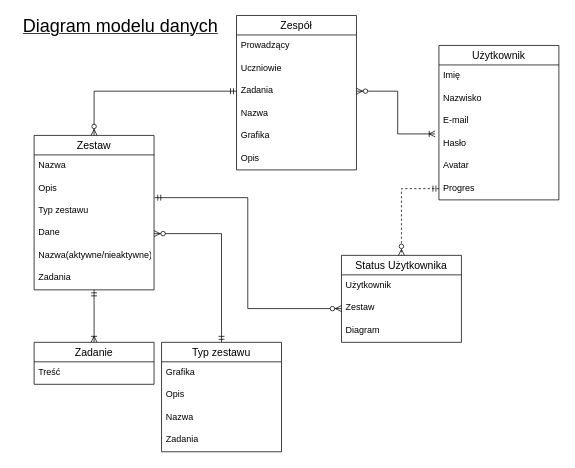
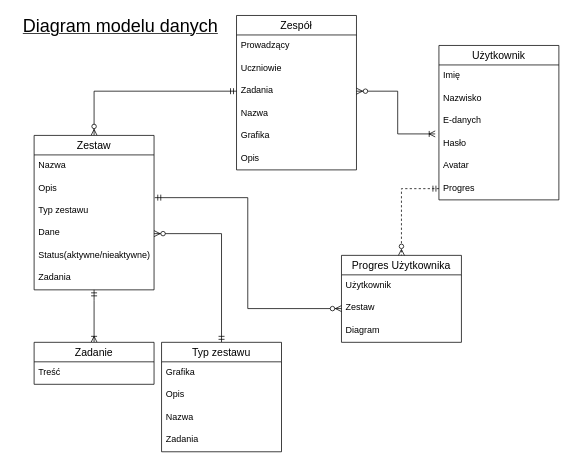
  <mxCell id="0" />
  <mxCell id="1" parent="0" />
  <mxCell id="2" value="Użytkownik" style="swimlane;fontStyle=0;childLayout=stackLayout;horizontal=1;startSize=26;horizontalStack=0;resizeParent=1;resizeParentMax=0;resizeLast=0;collapsible=1;marginBottom=0;align=center;fontSize=14;" parent="1" vertex="1"><mxGeometry x="585" y="60" width="160" height="206" as="geometry" /></mxCell>
  <mxCell id="3" value="Imię" style="text;strokeColor=none;fillColor=none;spacingLeft=4;spacingRight=4;overflow=hidden;rotatable=0;points=[[0,0.5],[1,0.5]];portConstraint=eastwest;fontSize=12;" parent="2" vertex="1"><mxGeometry y="26" width="160" height="30" as="geometry" /></mxCell>
  <mxCell id="4" value="Nazwisko" style="text;strokeColor=none;fillColor=none;spacingLeft=4;spacingRight=4;overflow=hidden;rotatable=0;points=[[0,0.5],[1,0.5]];portConstraint=eastwest;fontSize=12;" parent="2" vertex="1"><mxGeometry y="56" width="160" height="30" as="geometry" /></mxCell>
- <mxCell id="5" value="E-mail" style="text;strokeColor=none;fillColor=none;spacingLeft=4;spacingRight=4;overflow=hidden;rotatable=0;points=[[0,0.5],[1,0.5]];portConstraint=eastwest;fontSize=12;" parent="2" vertex="1"><mxGeometry y="86" width="160" height="30" as="geometry" /></mxCell>
+ <mxCell id="5" value="E-danych" style="text;strokeColor=none;fillColor=none;spacingLeft=4;spacingRight=4;overflow=hidden;rotatable=0;points=[[0,0.5],[1,0.5]];portConstraint=eastwest;fontSize=12;" parent="2" vertex="1"><mxGeometry y="86" width="160" height="30" as="geometry" /></mxCell>
  <mxCell id="6" value="Hasło" style="text;strokeColor=none;fillColor=none;spacingLeft=4;spacingRight=4;overflow=hidden;rotatable=0;points=[[0,0.5],[1,0.5]];portConstraint=eastwest;fontSize=12;" parent="2" vertex="1"><mxGeometry y="116" width="160" height="30" as="geometry" /></mxCell>
  <mxCell id="7" value="Avatar" style="text;strokeColor=none;fillColor=none;spacingLeft=4;spacingRight=4;overflow=hidden;rotatable=0;points=[[0,0.5],[1,0.5]];portConstraint=eastwest;fontSize=12;" parent="2" vertex="1"><mxGeometry y="146" width="160" height="30" as="geometry" /></mxCell>
  <mxCell id="8" value="Progres" style="text;strokeColor=none;fillColor=none;spacingLeft=4;spacingRight=4;overflow=hidden;rotatable=0;points=[[0,0.5],[1,0.5]];portConstraint=eastwest;fontSize=12;" parent="2" vertex="1"><mxGeometry y="176" width="160" height="30" as="geometry" /></mxCell>
- <mxCell id="9" value="Status Użytkownika" style="swimlane;fontStyle=0;childLayout=stackLayout;horizontal=1;startSize=26;horizontalStack=0;resizeParent=1;resizeParentMax=0;resizeLast=0;collapsible=1;marginBottom=0;align=center;fontSize=14;" parent="1" vertex="1"><mxGeometry x="455" y="340" width="160" height="116" as="geometry" /></mxCell>
+ <mxCell id="9" value="Progres Użytkownika" style="swimlane;fontStyle=0;childLayout=stackLayout;horizontal=1;startSize=26;horizontalStack=0;resizeParent=1;resizeParentMax=0;resizeLast=0;collapsible=1;marginBottom=0;align=center;fontSize=14;" parent="1" vertex="1"><mxGeometry x="455" y="340" width="160" height="116" as="geometry" /></mxCell>
  <mxCell id="10" value="Użytkownik" style="text;strokeColor=none;fillColor=none;spacingLeft=4;spacingRight=4;overflow=hidden;rotatable=0;points=[[0,0.5],[1,0.5]];portConstraint=eastwest;fontSize=12;" parent="9" vertex="1"><mxGeometry y="26" width="160" height="30" as="geometry" /></mxCell>
  <mxCell id="11" value="Zestaw" style="text;strokeColor=none;fillColor=none;spacingLeft=4;spacingRight=4;overflow=hidden;rotatable=0;points=[[0,0.5],[1,0.5]];portConstraint=eastwest;fontSize=12;" parent="9" vertex="1"><mxGeometry y="56" width="160" height="30" as="geometry" /></mxCell>
  <mxCell id="12" value="Diagram" style="text;strokeColor=none;fillColor=none;spacingLeft=4;spacingRight=4;overflow=hidden;rotatable=0;points=[[0,0.5],[1,0.5]];portConstraint=eastwest;fontSize=12;" parent="9" vertex="1"><mxGeometry y="86" width="160" height="30" as="geometry" /></mxCell>
  <mxCell id="13" style="edgeStyle=orthogonalEdgeStyle;rounded=0;orthogonalLoop=1;jettySize=auto;html=1;entryX=0;entryY=0.5;entryDx=0;entryDy=0;startArrow=ERzeroToMany;startFill=1;endArrow=ERmandOne;endFill=0;" parent="1" source="14" target="24" edge="1"><mxGeometry relative="1" as="geometry" /></mxCell>
  <mxCell id="14" value="Zestaw" style="swimlane;fontStyle=0;childLayout=stackLayout;horizontal=1;startSize=26;horizontalStack=0;resizeParent=1;resizeParentMax=0;resizeLast=0;collapsible=1;marginBottom=0;align=center;fontSize=14;" parent="1" vertex="1"><mxGeometry x="45" y="180" width="160" height="206" as="geometry" /></mxCell>
  <mxCell id="15" value="Nazwa" style="text;strokeColor=none;fillColor=none;spacingLeft=4;spacingRight=4;overflow=hidden;rotatable=0;points=[[0,0.5],[1,0.5]];portConstraint=eastwest;fontSize=12;" parent="14" vertex="1"><mxGeometry y="26" width="160" height="30" as="geometry" /></mxCell>
  <mxCell id="16" value="Opis" style="text;strokeColor=none;fillColor=none;spacingLeft=4;spacingRight=4;overflow=hidden;rotatable=0;points=[[0,0.5],[1,0.5]];portConstraint=eastwest;fontSize=12;" parent="14" vertex="1"><mxGeometry y="56" width="160" height="30" as="geometry" /></mxCell>
  <mxCell id="17" value="Typ zestawu" style="text;strokeColor=none;fillColor=none;spacingLeft=4;spacingRight=4;overflow=hidden;rotatable=0;points=[[0,0.5],[1,0.5]];portConstraint=eastwest;fontSize=12;" parent="14" vertex="1"><mxGeometry y="86" width="160" height="30" as="geometry" /></mxCell>
  <mxCell id="18" value="Dane" style="text;strokeColor=none;fillColor=none;spacingLeft=4;spacingRight=4;overflow=hidden;rotatable=0;points=[[0,0.5],[1,0.5]];portConstraint=eastwest;fontSize=12;" parent="14" vertex="1"><mxGeometry y="116" width="160" height="30" as="geometry" /></mxCell>
- <mxCell id="19" value="Nazwa(aktywne/nieaktywne)" style="text;strokeColor=none;fillColor=none;spacingLeft=4;spacingRight=4;overflow=hidden;rotatable=0;points=[[0,0.5],[1,0.5]];portConstraint=eastwest;fontSize=12;" parent="14" vertex="1"><mxGeometry y="146" width="160" height="30" as="geometry" /></mxCell>
+ <mxCell id="19" value="Status(aktywne/nieaktywne)" style="text;strokeColor=none;fillColor=none;spacingLeft=4;spacingRight=4;overflow=hidden;rotatable=0;points=[[0,0.5],[1,0.5]];portConstraint=eastwest;fontSize=12;" parent="14" vertex="1"><mxGeometry y="146" width="160" height="30" as="geometry" /></mxCell>
  <mxCell id="20" value="Zadania" style="text;strokeColor=none;fillColor=none;spacingLeft=4;spacingRight=4;overflow=hidden;rotatable=0;points=[[0,0.5],[1,0.5]];portConstraint=eastwest;fontSize=12;" parent="14" vertex="1"><mxGeometry y="176" width="160" height="30" as="geometry" /></mxCell>
  <mxCell id="21" value="Zespół" style="swimlane;fontStyle=0;childLayout=stackLayout;horizontal=1;startSize=26;horizontalStack=0;resizeParent=1;resizeParentMax=0;resizeLast=0;collapsible=1;marginBottom=0;align=center;fontSize=14;" parent="1" vertex="1"><mxGeometry x="315" y="20" width="160" height="206" as="geometry" /></mxCell>
  <mxCell id="22" value="Prowadzący" style="text;strokeColor=none;fillColor=none;spacingLeft=4;spacingRight=4;overflow=hidden;rotatable=0;points=[[0,0.5],[1,0.5]];portConstraint=eastwest;fontSize=12;" parent="21" vertex="1"><mxGeometry y="26" width="160" height="30" as="geometry" /></mxCell>
  <mxCell id="23" value="Uczniowie" style="text;strokeColor=none;fillColor=none;spacingLeft=4;spacingRight=4;overflow=hidden;rotatable=0;points=[[0,0.5],[1,0.5]];portConstraint=eastwest;fontSize=12;" parent="21" vertex="1"><mxGeometry y="56" width="160" height="30" as="geometry" /></mxCell>
  <mxCell id="24" value="Zadania" style="text;strokeColor=none;fillColor=none;spacingLeft=4;spacingRight=4;overflow=hidden;rotatable=0;points=[[0,0.5],[1,0.5]];portConstraint=eastwest;fontSize=12;" parent="21" vertex="1"><mxGeometry y="86" width="160" height="30" as="geometry" /></mxCell>
  <mxCell id="25" value="Nazwa" style="text;strokeColor=none;fillColor=none;spacingLeft=4;spacingRight=4;overflow=hidden;rotatable=0;points=[[0,0.5],[1,0.5]];portConstraint=eastwest;fontSize=12;" parent="21" vertex="1"><mxGeometry y="116" width="160" height="30" as="geometry" /></mxCell>
  <mxCell id="26" value="Grafika" style="text;strokeColor=none;fillColor=none;spacingLeft=4;spacingRight=4;overflow=hidden;rotatable=0;points=[[0,0.5],[1,0.5]];portConstraint=eastwest;fontSize=12;" parent="21" vertex="1"><mxGeometry y="146" width="160" height="30" as="geometry" /></mxCell>
  <mxCell id="27" value="Opis" style="text;strokeColor=none;fillColor=none;spacingLeft=4;spacingRight=4;overflow=hidden;rotatable=0;points=[[0,0.5],[1,0.5]];portConstraint=eastwest;fontSize=12;" parent="21" vertex="1"><mxGeometry y="176" width="160" height="30" as="geometry" /></mxCell>
  <mxCell id="28" style="edgeStyle=orthogonalEdgeStyle;rounded=0;orthogonalLoop=1;jettySize=auto;html=1;entryX=-0.031;entryY=1.067;entryDx=0;entryDy=0;entryPerimeter=0;startArrow=ERzeroToMany;startFill=1;endArrow=ERoneToMany;endFill=0;" parent="1" source="24" target="5" edge="1"><mxGeometry relative="1" as="geometry" /></mxCell>
  <mxCell id="29" style="edgeStyle=orthogonalEdgeStyle;rounded=0;orthogonalLoop=1;jettySize=auto;html=1;startArrow=ERmandOne;startFill=0;endArrow=ERzeroToMany;endFill=1;dashed=1;" parent="1" source="8" target="9" edge="1"><mxGeometry relative="1" as="geometry" /></mxCell>
  <mxCell id="30" style="edgeStyle=orthogonalEdgeStyle;rounded=0;orthogonalLoop=1;jettySize=auto;html=1;startArrow=ERzeroToMany;startFill=1;endArrow=ERmandOne;endFill=0;" parent="1" source="18" target="33" edge="1"><mxGeometry relative="1" as="geometry" /></mxCell>
  <mxCell id="31" style="edgeStyle=orthogonalEdgeStyle;rounded=0;orthogonalLoop=1;jettySize=auto;html=1;entryX=1.006;entryY=0.9;entryDx=0;entryDy=0;entryPerimeter=0;startArrow=ERzeroToMany;startFill=1;endArrow=ERmandOne;endFill=0;" parent="1" source="11" target="16" edge="1"><mxGeometry relative="1" as="geometry" /></mxCell>
  <mxCell id="32" value="&lt;u&gt;&lt;font style=&quot;font-size: 24px&quot;&gt;Diagram modelu danych&lt;/font&gt;&lt;/u&gt;" style="text;html=1;align=center;verticalAlign=middle;resizable=0;points=[];autosize=1;strokeWidth=4;" parent="1" vertex="1"><mxGeometry x="20" y="25" width="280" height="20" as="geometry" /></mxCell>
  <mxCell id="33" value="Typ zestawu" style="swimlane;fontStyle=0;childLayout=stackLayout;horizontal=1;startSize=26;horizontalStack=0;resizeParent=1;resizeParentMax=0;resizeLast=0;collapsible=1;marginBottom=0;align=center;fontSize=14;" parent="1" vertex="1"><mxGeometry x="215" y="456" width="160" height="146" as="geometry" /></mxCell>
  <mxCell id="34" value="Grafika" style="text;strokeColor=none;fillColor=none;spacingLeft=4;spacingRight=4;overflow=hidden;rotatable=0;points=[[0,0.5],[1,0.5]];portConstraint=eastwest;fontSize=12;" parent="33" vertex="1"><mxGeometry y="26" width="160" height="30" as="geometry" /></mxCell>
  <mxCell id="35" value="Opis" style="text;strokeColor=none;fillColor=none;spacingLeft=4;spacingRight=4;overflow=hidden;rotatable=0;points=[[0,0.5],[1,0.5]];portConstraint=eastwest;fontSize=12;" parent="33" vertex="1"><mxGeometry y="56" width="160" height="30" as="geometry" /></mxCell>
  <mxCell id="36" value="Nazwa" style="text;strokeColor=none;fillColor=none;spacingLeft=4;spacingRight=4;overflow=hidden;rotatable=0;points=[[0,0.5],[1,0.5]];portConstraint=eastwest;fontSize=12;" parent="33" vertex="1"><mxGeometry y="86" width="160" height="30" as="geometry" /></mxCell>
  <mxCell id="37" value="Zadania" style="text;strokeColor=none;fillColor=none;spacingLeft=4;spacingRight=4;overflow=hidden;rotatable=0;points=[[0,0.5],[1,0.5]];portConstraint=eastwest;fontSize=12;" parent="33" vertex="1"><mxGeometry y="116" width="160" height="30" as="geometry" /></mxCell>
  <mxCell id="38" style="edgeStyle=orthogonalEdgeStyle;rounded=0;orthogonalLoop=1;jettySize=auto;html=1;endArrow=ERmandOne;endFill=0;startArrow=ERoneToMany;startFill=0;" edge="1" parent="1" source="39" target="20"><mxGeometry relative="1" as="geometry"><Array as="points"><mxPoint x="125" y="400" /><mxPoint x="125" y="400" /></Array></mxGeometry></mxCell>
  <mxCell id="39" value="Zadanie" style="swimlane;fontStyle=0;childLayout=stackLayout;horizontal=1;startSize=26;horizontalStack=0;resizeParent=1;resizeParentMax=0;resizeLast=0;collapsible=1;marginBottom=0;align=center;fontSize=14;" parent="1" vertex="1"><mxGeometry x="45" y="456" width="160" height="56" as="geometry" /></mxCell>
  <mxCell id="40" value="Treść" style="text;strokeColor=none;fillColor=none;spacingLeft=4;spacingRight=4;overflow=hidden;rotatable=0;points=[[0,0.5],[1,0.5]];portConstraint=eastwest;fontSize=12;" parent="39" vertex="1"><mxGeometry y="26" width="160" height="30" as="geometry" /></mxCell>
